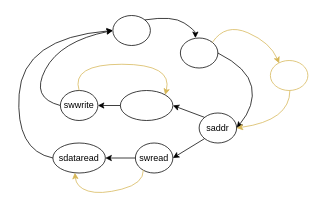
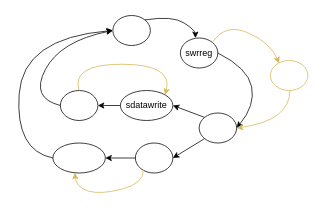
  <mxCell id="0" />
  <mxCell id="1" parent="0" />
  <mxCell id="2" value="" style="group" vertex="1" connectable="0" parent="1"><mxGeometry x="150" y="20" width="50" height="40" as="geometry" /></mxCell>
  <mxCell id="3" value="" style="ellipse;whiteSpace=wrap;html=1;" vertex="1" parent="2"><mxGeometry width="50" height="40" as="geometry" /></mxCell>
  <mxCell id="4" value="" style="group" vertex="1" connectable="0" parent="1"><mxGeometry x="240" y="50" width="50" height="40" as="geometry" /></mxCell>
  <mxCell id="5" value="" style="ellipse;whiteSpace=wrap;html=1;" vertex="1" parent="4"><mxGeometry width="50" height="40" as="geometry" /></mxCell>
+ <mxCell id="6" value="swrreg" style="text;html=1;strokeColor=none;fillColor=none;align=center;verticalAlign=middle;whiteSpace=wrap;rounded=0;" vertex="1" parent="4"><mxGeometry x="5" y="10" width="40" height="20" as="geometry" /></mxCell>
  <mxCell id="7" value="" style="curved=1;endArrow=classic;html=1;exitX=1;exitY=0;exitDx=0;exitDy=0;entryX=0.4;entryY=0;entryDx=0;entryDy=0;entryPerimeter=0;" edge="1" parent="1" source="3" target="5"><mxGeometry width="50" height="50" relative="1" as="geometry"><mxPoint x="190" y="110" as="sourcePoint" /><mxPoint x="240" y="60" as="targetPoint" /><Array as="points"><mxPoint x="230" y="20" /><mxPoint x="260" y="40" /></Array></mxGeometry></mxCell>
  <mxCell id="8" value="" style="group" vertex="1" connectable="0" parent="1"><mxGeometry x="265" y="150" width="50" height="40" as="geometry" /></mxCell>
  <mxCell id="9" value="" style="ellipse;whiteSpace=wrap;html=1;" vertex="1" parent="8"><mxGeometry width="50" height="40" as="geometry" /></mxCell>
- <mxCell id="10" value="saddr" style="text;html=1;strokeColor=none;fillColor=none;align=center;verticalAlign=middle;whiteSpace=wrap;rounded=0;" vertex="1" parent="8"><mxGeometry x="5" y="10" width="40" height="20" as="geometry" /></mxCell>
  <mxCell id="11" value="" style="group" vertex="1" connectable="0" parent="1"><mxGeometry x="160" y="120" width="70" height="40" as="geometry" /></mxCell>
  <mxCell id="12" value="" style="ellipse;whiteSpace=wrap;html=1;" vertex="1" parent="11"><mxGeometry width="70" height="40" as="geometry" /></mxCell>
+ <mxCell id="13" value="sdatawrite" style="text;html=1;strokeColor=none;fillColor=none;align=center;verticalAlign=middle;whiteSpace=wrap;rounded=0;" vertex="1" parent="11"><mxGeometry x="7" y="10" width="56" height="20" as="geometry" /></mxCell>
  <mxCell id="14" value="" style="group" vertex="1" connectable="0" parent="1"><mxGeometry x="180" y="190" width="50" height="40" as="geometry" /></mxCell>
  <mxCell id="15" value="" style="ellipse;whiteSpace=wrap;html=1;" vertex="1" parent="14"><mxGeometry width="50" height="40" as="geometry" /></mxCell>
- <mxCell id="16" value="swread" style="text;html=1;strokeColor=none;fillColor=none;align=center;verticalAlign=middle;whiteSpace=wrap;rounded=0;" vertex="1" parent="14"><mxGeometry x="5" y="10" width="40" height="20" as="geometry" /></mxCell>
  <mxCell id="17" value="" style="endArrow=classic;html=1;startSize=6;endSize=6;entryX=1;entryY=0.5;entryDx=0;entryDy=0;exitX=0;exitY=0;exitDx=0;exitDy=0;" edge="1" parent="1" source="9" target="12"><mxGeometry width="50" height="50" relative="1" as="geometry"><mxPoint x="220" y="180" as="sourcePoint" /><mxPoint x="270" y="130" as="targetPoint" /></mxGeometry></mxCell>
  <mxCell id="18" value="" style="endArrow=classic;html=1;startSize=6;endSize=6;entryX=1;entryY=0.5;entryDx=0;entryDy=0;exitX=0;exitY=1;exitDx=0;exitDy=0;" edge="1" parent="1" source="9" target="15"><mxGeometry width="50" height="50" relative="1" as="geometry"><mxPoint x="220" y="180" as="sourcePoint" /><mxPoint x="270" y="130" as="targetPoint" /></mxGeometry></mxCell>
  <mxCell id="19" value="" style="group" vertex="1" connectable="0" parent="1"><mxGeometry x="70" y="190" width="70" height="40" as="geometry" /></mxCell>
  <mxCell id="20" value="" style="ellipse;whiteSpace=wrap;html=1;" vertex="1" parent="19"><mxGeometry width="70" height="40" as="geometry" /></mxCell>
- <mxCell id="21" value="sdataread" style="text;html=1;strokeColor=none;fillColor=none;align=center;verticalAlign=middle;whiteSpace=wrap;rounded=0;" vertex="1" parent="19"><mxGeometry x="7" y="10" width="56" height="20" as="geometry" /></mxCell>
  <mxCell id="22" value="" style="endArrow=classic;html=1;startSize=6;endSize=6;exitX=0;exitY=0.5;exitDx=0;exitDy=0;entryX=1;entryY=0.5;entryDx=0;entryDy=0;" edge="1" parent="1" source="15" target="20"><mxGeometry width="50" height="50" relative="1" as="geometry"><mxPoint x="220" y="180" as="sourcePoint" /><mxPoint x="270" y="130" as="targetPoint" /></mxGeometry></mxCell>
  <mxCell id="23" value="" style="curved=1;endArrow=classic;html=1;startSize=6;endSize=6;entryX=0;entryY=0.5;entryDx=0;entryDy=0;exitX=0;exitY=0.5;exitDx=0;exitDy=0;" edge="1" parent="1" source="20" target="3"><mxGeometry width="50" height="50" relative="1" as="geometry"><mxPoint x="220" y="180" as="sourcePoint" /><mxPoint x="270" y="130" as="targetPoint" /><Array as="points"><mxPoint x="20" y="200" /><mxPoint x="30" y="50" /></Array></mxGeometry></mxCell>
  <mxCell id="24" value="" style="group" vertex="1" connectable="0" parent="1"><mxGeometry x="80" y="120" width="50" height="40" as="geometry" /></mxCell>
  <mxCell id="25" value="" style="ellipse;whiteSpace=wrap;html=1;" vertex="1" parent="24"><mxGeometry width="50" height="40" as="geometry" /></mxCell>
- <mxCell id="26" value="swwrite" style="text;html=1;strokeColor=none;fillColor=none;align=center;verticalAlign=middle;whiteSpace=wrap;rounded=0;" vertex="1" parent="24"><mxGeometry x="5" y="10" width="40" height="20" as="geometry" /></mxCell>
  <mxCell id="27" value="" style="endArrow=classic;html=1;startSize=6;endSize=6;exitX=0;exitY=0.5;exitDx=0;exitDy=0;entryX=1;entryY=0.5;entryDx=0;entryDy=0;" edge="1" parent="1" source="12" target="25"><mxGeometry width="50" height="50" relative="1" as="geometry"><mxPoint x="220" y="180" as="sourcePoint" /><mxPoint x="270" y="130" as="targetPoint" /></mxGeometry></mxCell>
  <mxCell id="28" value="" style="curved=1;endArrow=classic;html=1;startSize=6;endSize=6;entryX=0;entryY=0.5;entryDx=0;entryDy=0;exitX=0;exitY=0.5;exitDx=0;exitDy=0;" edge="1" parent="1" source="25" target="3"><mxGeometry width="50" height="50" relative="1" as="geometry"><mxPoint x="220" y="130" as="sourcePoint" /><mxPoint x="270" y="80" as="targetPoint" /><Array as="points"><mxPoint x="40" y="130" /><mxPoint x="80" y="54" /></Array></mxGeometry></mxCell>
  <mxCell id="29" value="" style="curved=1;endArrow=classic;html=1;startSize=6;endSize=6;entryX=1;entryY=0.5;entryDx=0;entryDy=0;exitX=1;exitY=0.5;exitDx=0;exitDy=0;" edge="1" parent="1" source="5" target="9"><mxGeometry width="50" height="50" relative="1" as="geometry"><mxPoint x="220" y="170" as="sourcePoint" /><mxPoint x="270" y="120" as="targetPoint" /><Array as="points"><mxPoint x="330" y="90" /><mxPoint x="340" y="140" /></Array></mxGeometry></mxCell>
  <mxCell id="30" value="" style="group;" vertex="1" connectable="0" parent="1"><mxGeometry x="360" y="80" width="50" height="40" as="geometry" /></mxCell>
  <mxCell id="31" value="" style="ellipse;whiteSpace=wrap;html=1;strokeColor=#D6B656;" vertex="1" parent="30"><mxGeometry width="50" height="40" as="geometry" /></mxCell>
  <mxCell id="32" value="" style="curved=1;endArrow=classic;html=1;startSize=6;endSize=6;entryX=0.233;entryY=0.092;entryDx=0;entryDy=0;entryPerimeter=0;exitX=1;exitY=0;exitDx=0;exitDy=0;fillColor=#fff2cc;strokeColor=#d6b656;" edge="1" parent="1" source="5" target="31"><mxGeometry width="50" height="50" relative="1" as="geometry"><mxPoint x="300" y="65" as="sourcePoint" /><mxPoint x="350" y="15" as="targetPoint" /><Array as="points"><mxPoint x="300" y="30" /><mxPoint x="360" y="56" /></Array></mxGeometry></mxCell>
  <mxCell id="33" value="" style="curved=1;endArrow=classic;html=1;fontColor=#FFD966;startSize=6;endSize=6;entryX=1;entryY=0.5;entryDx=0;entryDy=0;exitX=0.52;exitY=1;exitDx=0;exitDy=0;exitPerimeter=0;strokeColor=#D6B656;" edge="1" parent="1" source="31" target="9"><mxGeometry width="50" height="50" relative="1" as="geometry"><mxPoint x="216" y="141" as="sourcePoint" /><mxPoint x="266" y="91" as="targetPoint" /><Array as="points"><mxPoint x="386" y="160" /></Array></mxGeometry></mxCell>
  <mxCell id="34" value="" style="curved=1;endArrow=classic;html=1;fontColor=#FFD966;startSize=6;endSize=6;strokeColor=#D6B656;exitX=0.5;exitY=0;exitDx=0;exitDy=0;entryX=1;entryY=0;entryDx=0;entryDy=0;" edge="1" parent="1" source="25" target="12"><mxGeometry width="50" height="50" relative="1" as="geometry"><mxPoint x="216" y="141" as="sourcePoint" /><mxPoint x="266" y="91" as="targetPoint" /><Array as="points"><mxPoint x="94" y="85" /><mxPoint x="230" y="85" /></Array></mxGeometry></mxCell>
  <mxCell id="35" value="" style="curved=1;endArrow=classic;html=1;fontColor=#FFD966;startSize=6;endSize=6;strokeColor=#D6B656;exitX=0.213;exitY=0.9;exitDx=0;exitDy=0;entryX=0.419;entryY=0.992;entryDx=0;entryDy=0;entryPerimeter=0;exitPerimeter=0;" edge="1" parent="1" source="15" target="20"><mxGeometry width="50" height="50" relative="1" as="geometry"><mxPoint x="216" y="194" as="sourcePoint" /><mxPoint x="266" y="144" as="targetPoint" /><Array as="points"><mxPoint x="191" y="244" /><mxPoint x="133" y="259" /><mxPoint x="101" y="249" /></Array></mxGeometry></mxCell>
